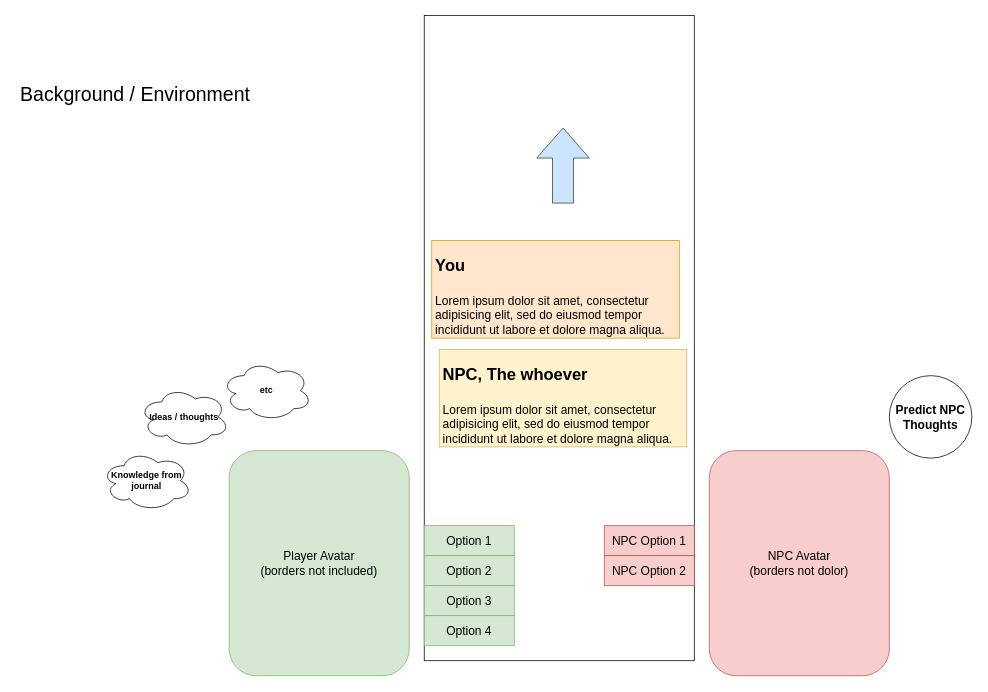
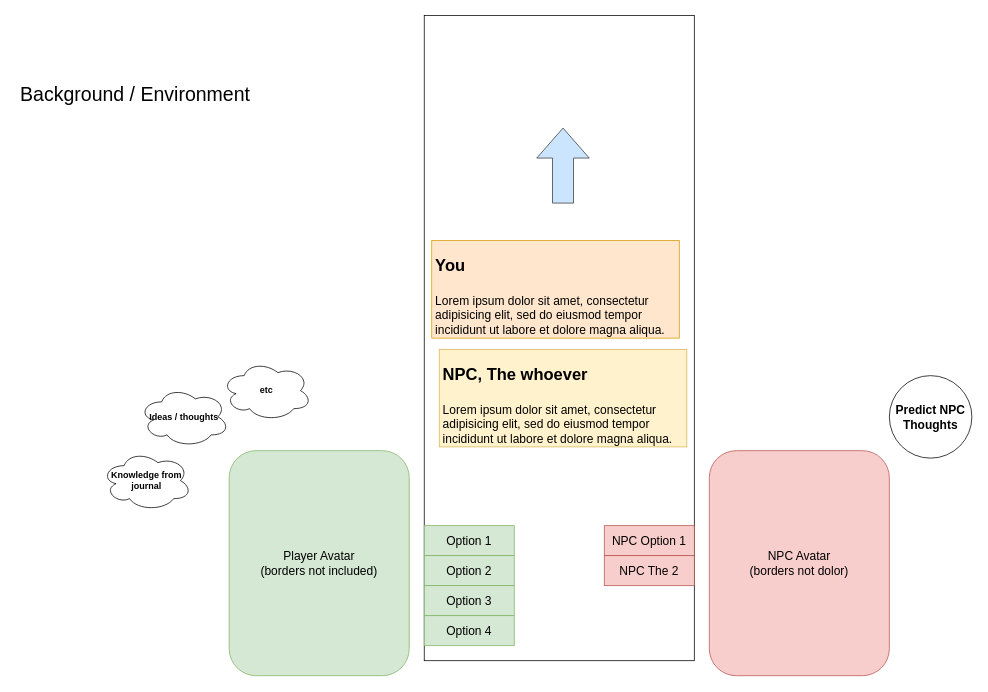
  <mxCell id="0" />
  <mxCell id="1" parent="0" />
  <mxCell id="2" value="" style="rounded=0;whiteSpace=wrap;html=1;" vertex="1" parent="1"><mxGeometry x="565" width="360" height="860" as="geometry" y="20" /></mxCell>
  <mxCell id="3" value="Player Avatar&lt;br style=&quot;font-size: 16px;&quot;&gt;(borders not included)" style="rounded=1;whiteSpace=wrap;html=1;fontSize=16;fillColor=#d5e8d4;strokeColor=#82b366;" vertex="1" parent="1"><mxGeometry x="305" y="600" width="240" height="300" as="geometry" /></mxCell>
  <mxCell id="4" value="NPC Avatar&lt;br style=&quot;font-size: 16px;&quot;&gt;&lt;div style=&quot;font-size: 16px;&quot;&gt;(borders not dolor)&lt;/div&gt;" style="rounded=1;whiteSpace=wrap;html=1;fontSize=16;fillColor=#f8cecc;strokeColor=#b85450;" vertex="1" parent="1"><mxGeometry x="945" y="600" width="240" height="300" as="geometry" /></mxCell>
  <mxCell id="5" value="etc" style="ellipse;shape=cloud;whiteSpace=wrap;html=1;fontStyle=1" vertex="1" parent="1"><mxGeometry x="295" y="480" width="120" height="80" as="geometry" /></mxCell>
  <mxCell id="6" value="Ideas / thoughts" style="ellipse;shape=cloud;whiteSpace=wrap;html=1;fontStyle=1" vertex="1" parent="1"><mxGeometry x="185" y="515" width="120" height="80" as="geometry" /></mxCell>
  <mxCell id="7" value="Knowledge from journal" style="ellipse;shape=cloud;whiteSpace=wrap;html=1;fontStyle=1" vertex="1" parent="1"><mxGeometry x="135" y="600" width="120" height="80" as="geometry" /></mxCell>
  <mxCell id="8" value="Option 1" style="rounded=0;whiteSpace=wrap;html=1;fontSize=16;fillColor=#d5e8d4;strokeColor=#82b366;" vertex="1" parent="1"><mxGeometry x="565" y="700" width="120" height="40" as="geometry" /></mxCell>
  <mxCell id="9" value="Option 2" style="rounded=0;whiteSpace=wrap;html=1;fontSize=16;fillColor=#d5e8d4;strokeColor=#82b366;" vertex="1" parent="1"><mxGeometry x="565" y="740" width="120" height="40" as="geometry" /></mxCell>
  <mxCell id="10" value="Option 3" style="rounded=0;whiteSpace=wrap;html=1;fontSize=16;fillColor=#d5e8d4;strokeColor=#82b366;" vertex="1" parent="1"><mxGeometry x="565" y="780" width="120" height="40" as="geometry" /></mxCell>
  <mxCell id="11" value="Option 4" style="rounded=0;whiteSpace=wrap;html=1;fontSize=16;fillColor=#d5e8d4;strokeColor=#82b366;" vertex="1" parent="1"><mxGeometry x="565" y="820" width="120" height="40" as="geometry" /></mxCell>
  <mxCell id="12" value="NPC Option 1" style="rounded=0;whiteSpace=wrap;html=1;fontSize=16;fillColor=#f8cecc;strokeColor=#b85450;" vertex="1" parent="1"><mxGeometry x="805" y="700" width="120" height="40" as="geometry" /></mxCell>
- <mxCell id="13" value="NPC Option 2" style="rounded=0;whiteSpace=wrap;html=1;fontSize=16;fillColor=#f8cecc;strokeColor=#b85450;" vertex="1" parent="1"><mxGeometry x="805" y="740" width="120" height="40" as="geometry" /></mxCell>
+ <mxCell id="13" value="NPC The 2" style="rounded=0;whiteSpace=wrap;html=1;fontSize=16;fillColor=#f8cecc;strokeColor=#b85450;" vertex="1" parent="1"><mxGeometry x="805" y="740" width="120" height="40" as="geometry" /></mxCell>
  <mxCell id="14" value="Predict NPC&lt;br&gt;Thoughts" style="ellipse;whiteSpace=wrap;html=1;aspect=fixed;fontSize=16;fontStyle=1" vertex="1" parent="1"><mxGeometry x="1185" y="500" width="110" height="110" as="geometry" /></mxCell>
  <mxCell id="15" value="" style="html=1;shadow=0;dashed=0;align=center;verticalAlign=middle;shape=mxgraph.arrows2.arrow;dy=0.6;dx=40;direction=north;notch=0;fontSize=16;fillColor=#cce5ff;strokeColor=#36393d;" vertex="1" parent="1"><mxGeometry x="715" y="170" width="70" height="100" as="geometry" /></mxCell>
  <mxCell id="16" value="&lt;h1&gt;&lt;font style=&quot;font-size: 22px&quot;&gt;You&lt;/font&gt;&lt;/h1&gt;&lt;p&gt;Lorem ipsum dolor sit amet, consectetur adipisicing elit, sed do eiusmod tempor incididunt ut labore et dolore magna aliqua.&lt;/p&gt;" style="text;html=1;spacing=5;spacingTop=-20;whiteSpace=wrap;overflow=hidden;rounded=0;shadow=0;fontSize=16;align=left;fillColor=#ffe6cc;strokeColor=#d79b00;" vertex="1" parent="1"><mxGeometry x="575" y="320" width="330" height="130" as="geometry" /></mxCell>
  <mxCell id="17" value="&lt;h1&gt;&lt;font style=&quot;font-size: 22px&quot;&gt;NPC, The whoever&lt;br&gt;&lt;/font&gt;&lt;/h1&gt;&lt;p&gt;Lorem ipsum dolor sit amet, consectetur adipisicing elit, sed do eiusmod tempor incididunt ut labore et dolore magna aliqua.&lt;/p&gt;" style="text;html=1;strokeColor=#d6b656;fillColor=#fff2cc;spacing=5;spacingTop=-20;whiteSpace=wrap;overflow=hidden;rounded=0;shadow=0;fontSize=16;align=left;" vertex="1" parent="1"><mxGeometry x="585" y="465" width="330" height="130" as="geometry" /></mxCell>
  <mxCell id="18" value="Background / Environment" style="text;html=1;strokeColor=none;fillColor=none;align=center;verticalAlign=middle;whiteSpace=wrap;rounded=0;shadow=0;fontSize=26;" vertex="1" parent="1"><mxGeometry x="20" y="100" width="320" height="50" as="geometry" /></mxCell>
